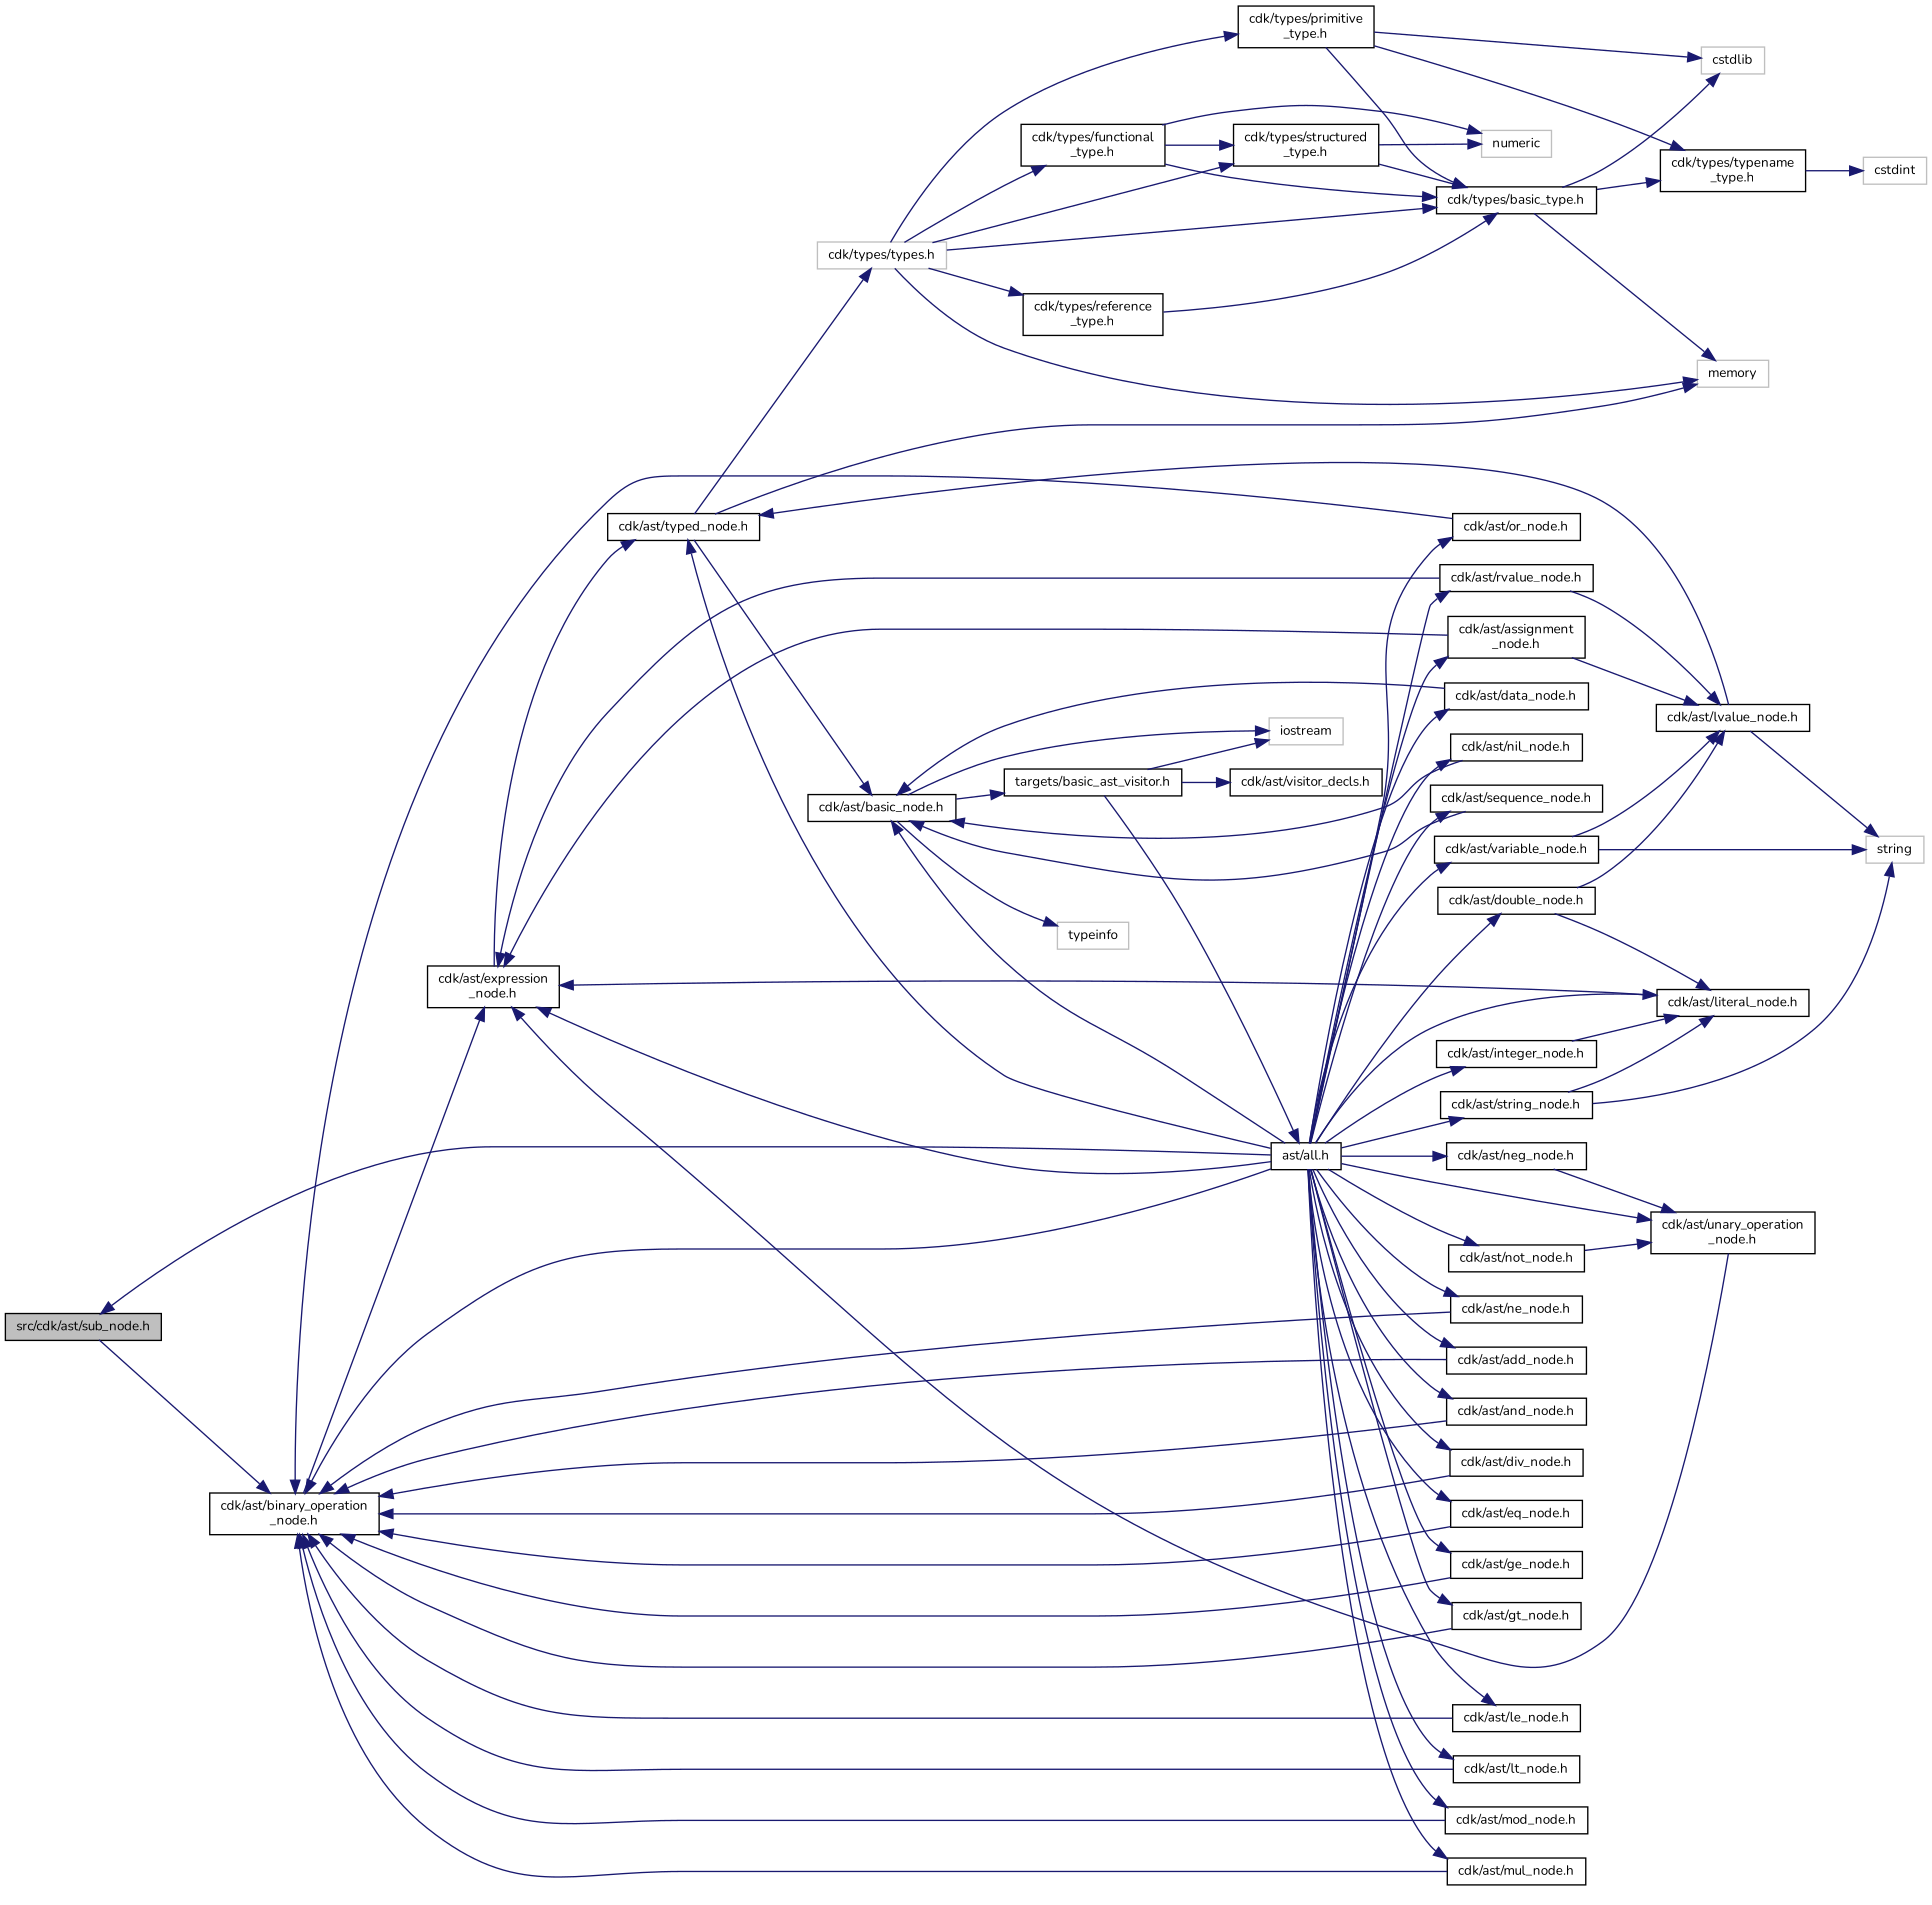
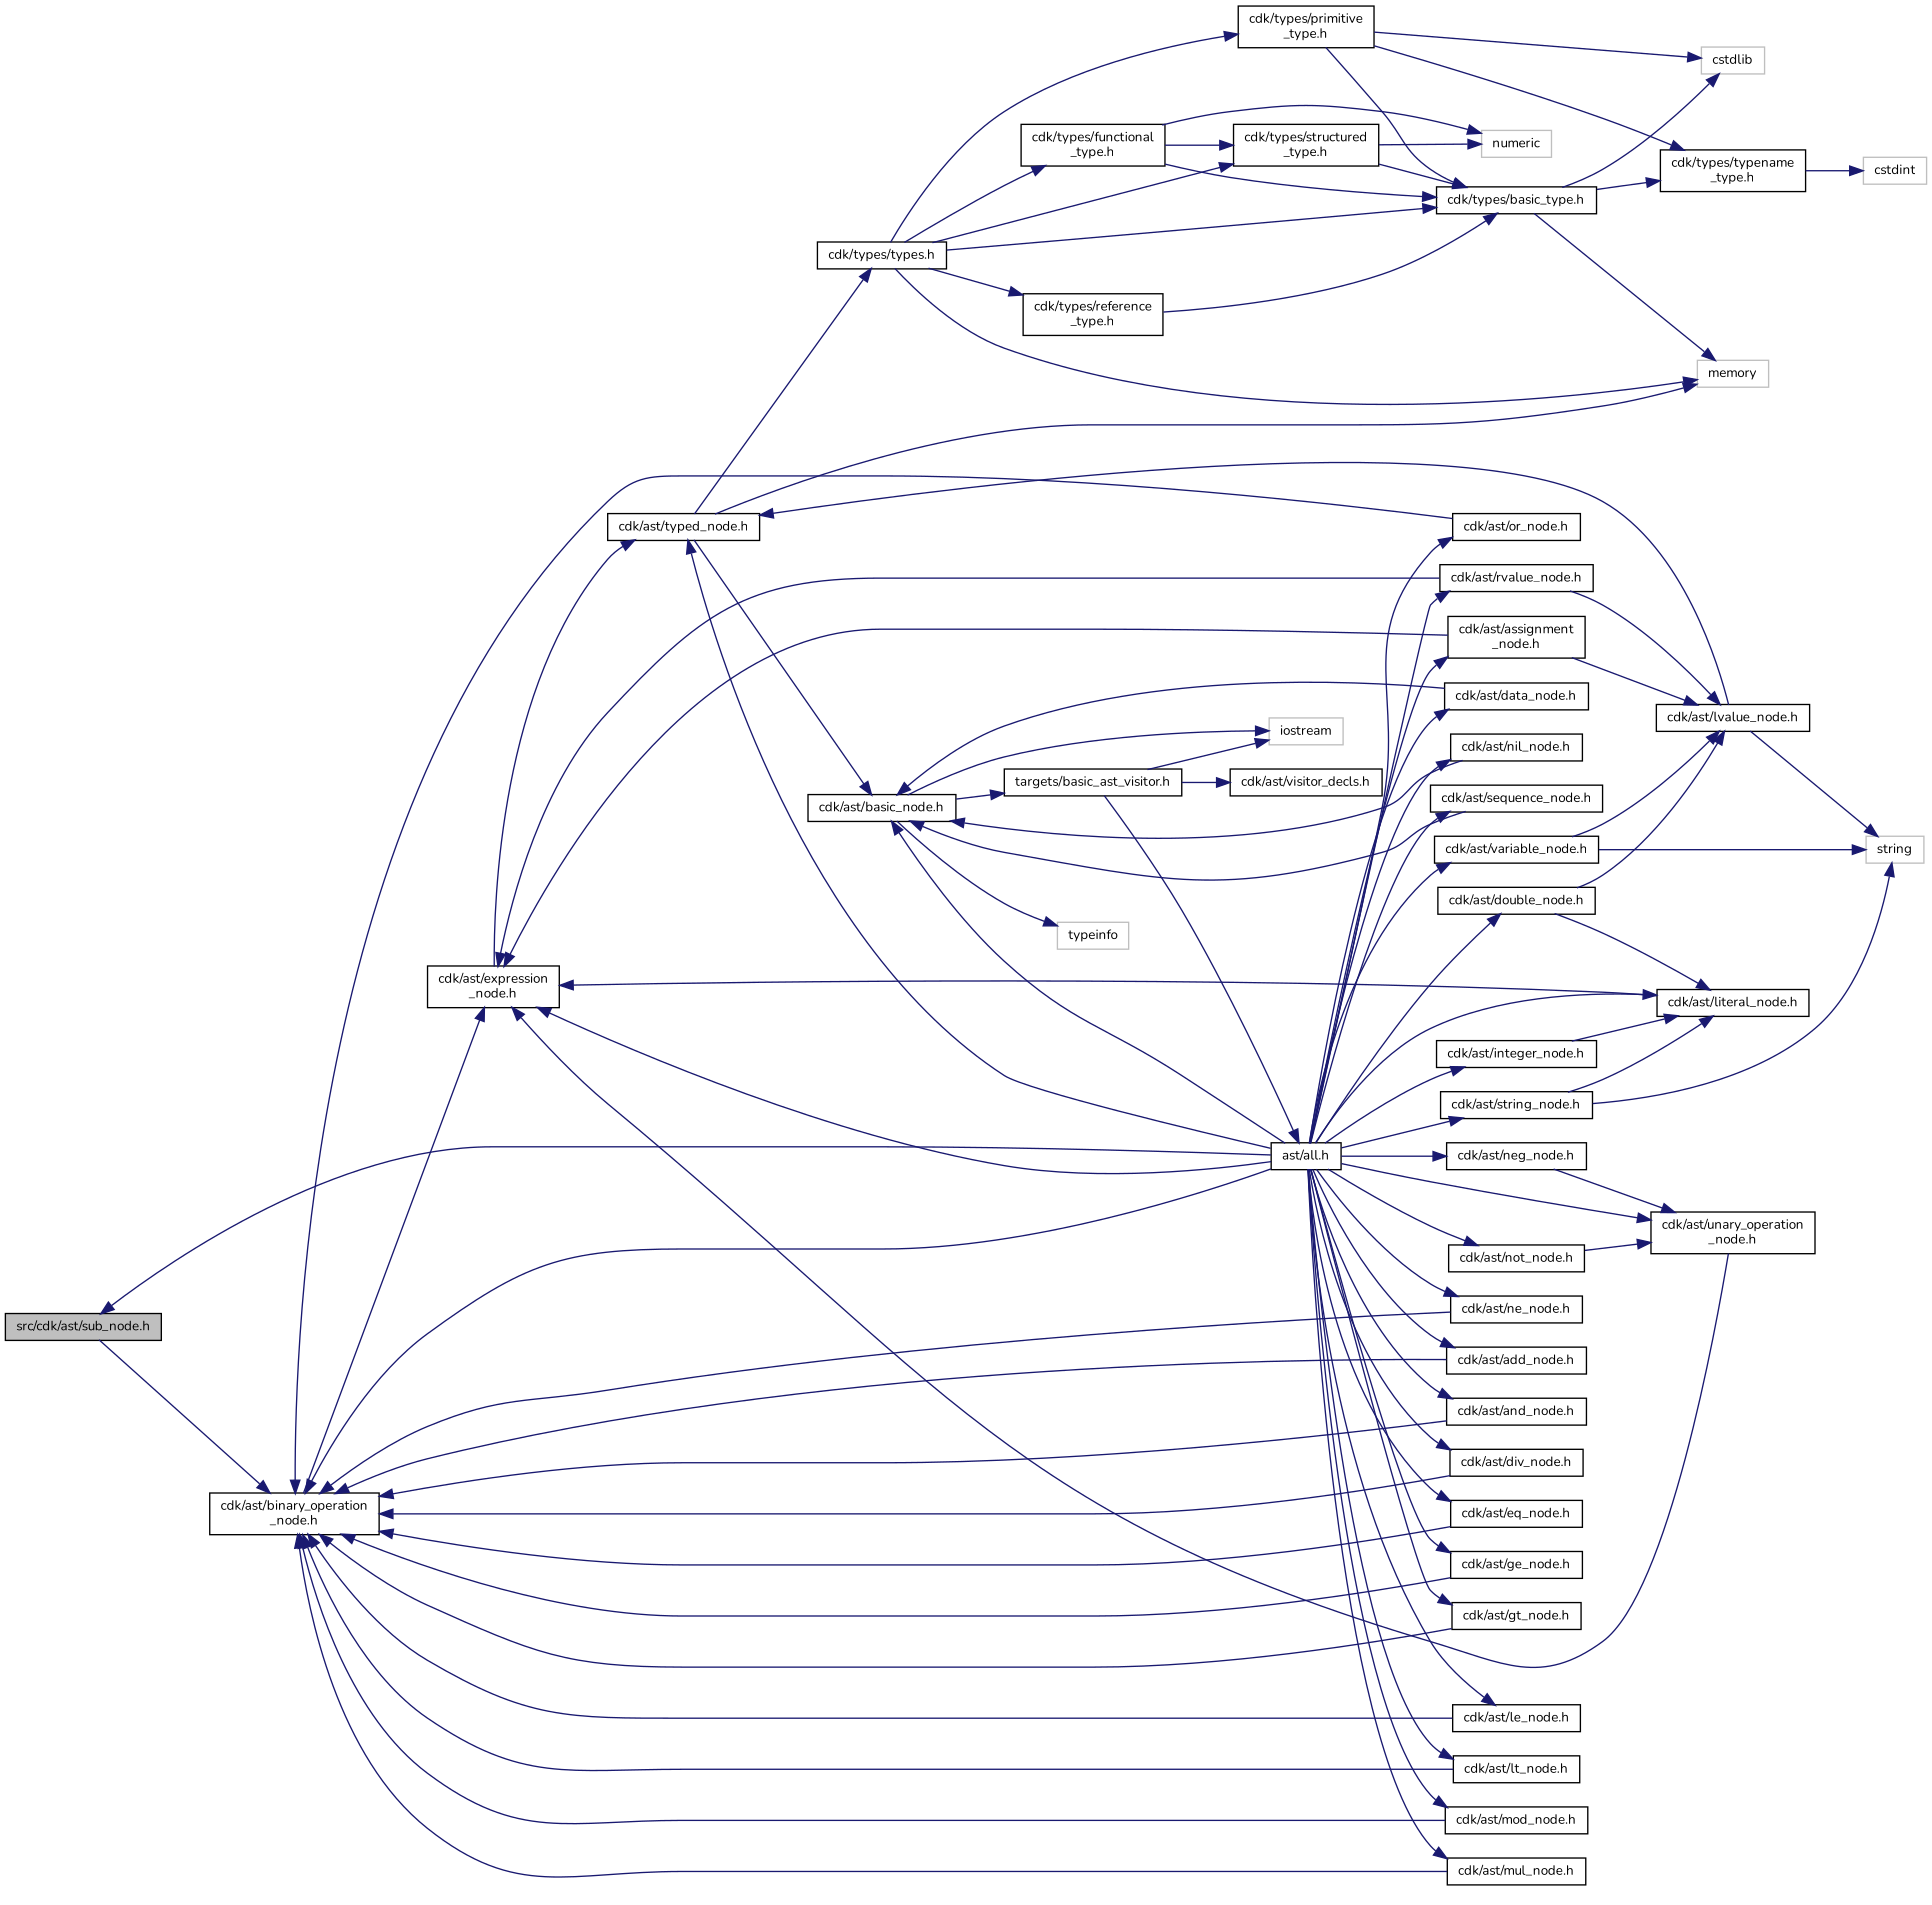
  digraph {
    fontname=Nunito
    rankdir=LR
    node [color=black fillcolor=white fontname=Nunito fontsize=10 shape=record style=filled]
    edge [color=midnightblue fontname=Nunito fontsize=10 labelfontname=Helvetica labelfontsize=10 style=solid]
    n1 [fillcolor=grey75 fontcolor=black height=0.2 label="src/cdk/ast/sub_node.h" width=0.4]
    n2 [height=0.2 label="cdk/ast/binary_operation\l_node.h" width=0.4]
    n3 [height=0.2 label="cdk/ast/expression\l_node.h" width=0.4]
    n4 [height=0.2 label="cdk/ast/typed_node.h" width=0.4]
    n5 [height=0.2 label="cdk/ast/basic_node.h" width=0.4]
-   n6 [color=grey75 height=0.2 label="cdk/types/types.h" width=0.4]
+   n6 [height=0.2 label="cdk/types/types.h" width=0.4]
    n7 [color=grey75 height=0.2 label=memory width=0.4]
    n8 [color=grey75 height=0.2 label=typeinfo width=0.4]
    n9 [color=grey75 height=0.2 label=iostream width=0.4]
    n10 [height=0.2 label="targets/basic_ast_visitor.h" width=0.4]
    n11 [height=0.2 label="cdk/types/basic_type.h" width=0.4]
    n12 [height=0.2 label="cdk/types/primitive\l_type.h" width=0.4]
    n13 [height=0.2 label="cdk/types/reference\l_type.h" width=0.4]
    n14 [height=0.2 label="cdk/types/structured\l_type.h" width=0.4]
    n15 [height=0.2 label="cdk/types/functional\l_type.h" width=0.4]
    n16 [height=0.2 label="ast/all.h" width=0.4]
    n17 [height=0.2 label="cdk/ast/visitor_decls.h" width=0.4]
    n18 [height=0.2 label="cdk/ast/add_node.h" width=0.4]
    n19 [height=0.2 label="cdk/ast/and_node.h" width=0.4]
    n20 [height=0.2 label="cdk/ast/assignment\l_node.h" width=0.4]
    n21 [height=0.2 label="cdk/ast/data_node.h" width=0.4]
    n22 [height=0.2 label="cdk/ast/div_node.h" width=0.4]
    n23 [height=0.2 label="cdk/ast/double_node.h" width=0.4]
    n24 [height=0.2 label="cdk/ast/literal_node.h" width=0.4]
    n25 [height=0.2 label="cdk/ast/eq_node.h" width=0.4]
    n26 [height=0.2 label="cdk/ast/ge_node.h" width=0.4]
    n27 [height=0.2 label="cdk/ast/gt_node.h" width=0.4]
    n28 [height=0.2 label="cdk/ast/integer_node.h" width=0.4]
    n29 [height=0.2 label="cdk/ast/le_node.h" width=0.4]
    n30 [height=0.2 label="cdk/ast/lt_node.h" width=0.4]
    n31 [height=0.2 label="cdk/ast/mod_node.h" width=0.4]
    n32 [height=0.2 label="cdk/ast/mul_node.h" width=0.4]
    n33 [height=0.2 label="cdk/ast/ne_node.h" width=0.4]
    n34 [height=0.2 label="cdk/ast/neg_node.h" width=0.4]
    n35 [height=0.2 label="cdk/ast/unary_operation\l_node.h" width=0.4]
    n36 [height=0.2 label="cdk/ast/nil_node.h" width=0.4]
    n37 [height=0.2 label="cdk/ast/not_node.h" width=0.4]
    n38 [height=0.2 label="cdk/ast/or_node.h" width=0.4]
    n39 [height=0.2 label="cdk/ast/rvalue_node.h" width=0.4]
    n40 [height=0.2 label="cdk/ast/sequence_node.h" width=0.4]
    n41 [height=0.2 label="cdk/ast/string_node.h" width=0.4]
    n42 [height=0.2 label="cdk/ast/variable_node.h" width=0.4]
    n43 [height=0.2 label="cdk/ast/lvalue_node.h" width=0.4]
    n44 [color=grey75 height=0.2 label=string width=0.4]
    n45 [height=0.2 label="cdk/types/typename\l_type.h" width=0.4]
    n46 [color=grey75 height=0.2 label=cstdlib width=0.4]
    n47 [color=grey75 height=0.2 label=numeric width=0.4]
    n48 [color=grey75 height=0.2 label=cstdint width=0.4]
    n1 -> n2
    n2 -> n3
    n3 -> n4
    n4 -> n5
    n4 -> n6
    n4 -> n7
    n5 -> n8
    n5 -> n9
    n5 -> n10
    n6 -> n7
    n6 -> n11
    n6 -> n12
    n6 -> n13
    n6 -> n14
    n6 -> n15
    n10 -> n9
    n10 -> n16
    n10 -> n17
    n11 -> n7
    n11 -> n45
    n11 -> n46
    n12 -> n11
    n12 -> n45
    n12 -> n46
    n13 -> n11
    n14 -> n11
    n14 -> n47
    n15 -> n11
    n15 -> n14
    n15 -> n47
    n16 -> n1
    n16 -> n2
    n16 -> n3
    n16 -> n4
    n16 -> n5
    n16 -> n18
    n16 -> n19
    n16 -> n20
    n16 -> n21
    n16 -> n22
    n16 -> n23
    n16 -> n24
    n16 -> n25
    n16 -> n26
    n16 -> n27
    n16 -> n28
    n16 -> n29
    n16 -> n30
    n16 -> n31
    n16 -> n32
    n16 -> n33
    n16 -> n34
    n16 -> n35
    n16 -> n36
    n16 -> n37
    n16 -> n38
    n16 -> n39
    n16 -> n40
    n16 -> n41
    n16 -> n42
    n18 -> n2
    n19 -> n2
    n20 -> n3
    n20 -> n43
    n21 -> n5
    n22 -> n2
    n23 -> n24
    n23 -> n43
    n24 -> n3
    n25 -> n2
    n26 -> n2
    n27 -> n2
    n28 -> n24
    n29 -> n2
    n30 -> n2
    n31 -> n2
    n32 -> n2
    n33 -> n2
    n34 -> n35
    n35 -> n3
    n36 -> n5
    n37 -> n35
    n38 -> n2
    n39 -> n3
    n39 -> n43
    n40 -> n5
    n41 -> n24
    n41 -> n44
    n42 -> n43
    n42 -> n44
    n43 -> n4
    n43 -> n44
    n45 -> n48
  }
